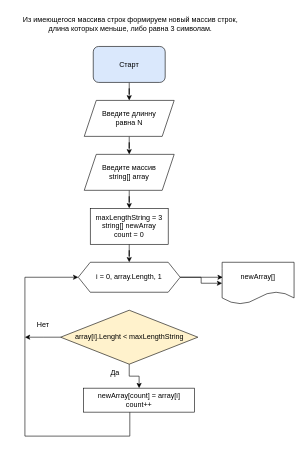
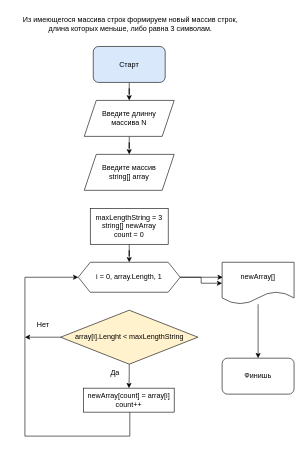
  <mxCell id="0" />
  <mxCell id="1" parent="0" />
  <mxCell id="2" style="edgeStyle=orthogonalEdgeStyle;rounded=0;orthogonalLoop=1;jettySize=auto;html=1;entryX=0.5;entryY=0;entryDx=0;entryDy=0;" parent="1" source="3" target="5" edge="1"><mxGeometry relative="1" as="geometry" /></mxCell>
  <mxCell id="3" value="Старт" style="rounded=1;whiteSpace=wrap;html=1;fillColor=#dae8fc;" parent="1" vertex="1"><mxGeometry x="155" y="77" width="120" height="60" as="geometry" /></mxCell>
  <mxCell id="4" value="" style="edgeStyle=orthogonalEdgeStyle;rounded=0;orthogonalLoop=1;jettySize=auto;html=1;" parent="1" source="5" target="7" edge="1"><mxGeometry relative="1" as="geometry" /></mxCell>
- <mxCell id="5" value="Введите длинну&lt;br&gt;равна N" style="shape=parallelogram;perimeter=parallelogramPerimeter;whiteSpace=wrap;html=1;fixedSize=1;" parent="1" vertex="1"><mxGeometry x="140" y="167" width="150" height="60" as="geometry" /></mxCell>
- <mxCell id="6" style="edgeStyle=orthogonalEdgeStyle;rounded=0;orthogonalLoop=1;jettySize=auto;html=1;entryX=0.5;entryY=0;entryDx=0;entryDy=0;" parent="1" source="7" target="9" edge="1"><mxGeometry relative="1" as="geometry" /></mxCell>
+ <mxCell id="5" value="Введите длинну&lt;br&gt;массива N" style="shape=parallelogram;perimeter=parallelogramPerimeter;whiteSpace=wrap;html=1;fixedSize=1;" parent="1" vertex="1"><mxGeometry x="140" y="167" width="150" height="60" as="geometry" /></mxCell>
  <mxCell id="7" value="Введите массив&lt;br&gt;string[] array" style="shape=parallelogram;perimeter=parallelogramPerimeter;whiteSpace=wrap;html=1;fixedSize=1;" parent="1" vertex="1"><mxGeometry x="140" y="257" width="150" height="60" as="geometry" /></mxCell>
  <mxCell id="8" style="edgeStyle=orthogonalEdgeStyle;rounded=0;orthogonalLoop=1;jettySize=auto;html=1;entryX=0.5;entryY=0;entryDx=0;entryDy=0;" parent="1" source="9" target="11" edge="1"><mxGeometry relative="1" as="geometry"><mxPoint x="251" y="437" as="targetPoint" /></mxGeometry></mxCell>
  <mxCell id="9" value="maxLengthString&lt;span style=&quot;background-color: initial;&quot;&gt;&amp;nbsp;= 3&lt;br&gt;string[] newArray&lt;br&gt;count = 0&lt;br&gt;&lt;/span&gt;" style="rounded=0;whiteSpace=wrap;html=1;" parent="1" vertex="1"><mxGeometry x="150" y="347" width="130" height="60" as="geometry" /></mxCell>
  <mxCell id="10" style="edgeStyle=orthogonalEdgeStyle;rounded=0;orthogonalLoop=1;jettySize=auto;html=1;exitX=1;exitY=0.5;exitDx=0;exitDy=0;" parent="1" source="11" edge="1"><mxGeometry relative="1" as="geometry"><mxPoint x="281" y="592" as="sourcePoint" /><mxPoint x="371" y="462" as="targetPoint" /></mxGeometry></mxCell>
  <mxCell id="11" value="i = 0,&amp;nbsp;array.Length, 1" style="shape=hexagon;perimeter=hexagonPerimeter2;whiteSpace=wrap;html=1;fixedSize=1;" parent="1" vertex="1"><mxGeometry x="130" y="437" width="170" height="50" as="geometry" /></mxCell>
  <mxCell id="12" style="edgeStyle=orthogonalEdgeStyle;rounded=0;orthogonalLoop=1;jettySize=auto;html=1;entryX=0.5;entryY=0;entryDx=0;entryDy=0;" parent="1" source="19" target="15" edge="1"><mxGeometry relative="1" as="geometry" /></mxCell>
  <mxCell id="13" value="Да" style="text;html=1;align=center;verticalAlign=middle;resizable=0;points=[];autosize=1;strokeColor=none;fillColor=none;" parent="1" vertex="1"><mxGeometry x="171" y="607" width="40" height="30" as="geometry" /></mxCell>
  <mxCell id="14" style="edgeStyle=orthogonalEdgeStyle;rounded=0;orthogonalLoop=1;jettySize=auto;html=1;entryX=0;entryY=0.5;entryDx=0;entryDy=0;" parent="1" source="15" target="11" edge="1"><mxGeometry relative="1" as="geometry"><mxPoint x="-79" y="817" as="targetPoint" /><Array as="points"><mxPoint x="216" y="727" /><mxPoint x="41" y="727" /><mxPoint x="41" y="462" /></Array></mxGeometry></mxCell>
- <mxCell id="15" value="newArray[count] = array[i]&lt;br&gt;count++" style="rounded=0;whiteSpace=wrap;html=1;" parent="1" vertex="1"><mxGeometry x="139" y="647" width="185" height="40" as="geometry" /></mxCell>
+ <mxCell id="15" value="newArray[count] = array[i]&lt;br&gt;count++" style="rounded=0;whiteSpace=wrap;html=1;" parent="1" vertex="1"><mxGeometry x="139" y="647" width="151" height="40" as="geometry" /></mxCell>
  <mxCell id="16" value="Нет" style="text;html=1;align=center;verticalAlign=middle;resizable=0;points=[];autosize=1;strokeColor=none;fillColor=none;" parent="1" vertex="1"><mxGeometry x="51" y="527" width="40" height="30" as="geometry" /></mxCell>
  <mxCell id="17" value="" style="edgeStyle=orthogonalEdgeStyle;rounded=0;orthogonalLoop=1;jettySize=auto;html=1;" edge="1" parent="1" source="11" target="21"><mxGeometry relative="1" as="geometry"><mxPoint x="215" y="647" as="targetPoint" /><mxPoint x="215" y="477" as="sourcePoint" /></mxGeometry></mxCell>
  <mxCell id="18" style="edgeStyle=orthogonalEdgeStyle;rounded=0;orthogonalLoop=1;jettySize=auto;html=1;exitX=0;exitY=0.5;exitDx=0;exitDy=0;" edge="1" parent="1" source="19"><mxGeometry relative="1" as="geometry"><mxPoint x="41" y="562" as="targetPoint" /></mxGeometry></mxCell>
  <mxCell id="19" value="array[i].Lenght &amp;lt; maxLengthString" style="rhombus;whiteSpace=wrap;html=1;fillColor=#fff2cc;" parent="1" vertex="1"><mxGeometry x="100.5" y="517" width="229" height="90" as="geometry" /></mxCell>
+ <mxCell id="20" style="edgeStyle=orthogonalEdgeStyle;rounded=0;orthogonalLoop=1;jettySize=auto;html=1;entryX=0.5;entryY=0;entryDx=0;entryDy=0;" edge="1" parent="1" source="21" target="22"><mxGeometry relative="1" as="geometry"><Array as="points" /></mxGeometry></mxCell>
  <mxCell id="21" value="newArray[]" style="shape=document;whiteSpace=wrap;html=1;boundedLbl=1;" vertex="1" parent="1"><mxGeometry x="370" y="437" width="120" height="70" as="geometry" /></mxCell>
+ <mxCell id="22" value="Финишь" style="rounded=1;whiteSpace=wrap;html=1;" parent="1" vertex="1"><mxGeometry x="370" y="597" width="120" height="60" as="geometry" /></mxCell>
  <mxCell id="23" value="&amp;nbsp;Из имеющегося массива строк формируем новый массив строк,&lt;br&gt;&amp;nbsp;длина которых меньше, либо равна 3 символам." style="text;html=1;align=center;verticalAlign=middle;resizable=0;points=[];autosize=1;strokeColor=none;fillColor=none;" vertex="1" parent="1"><mxGeometry x="20" y="20" width="390" height="40" as="geometry" /></mxCell>
